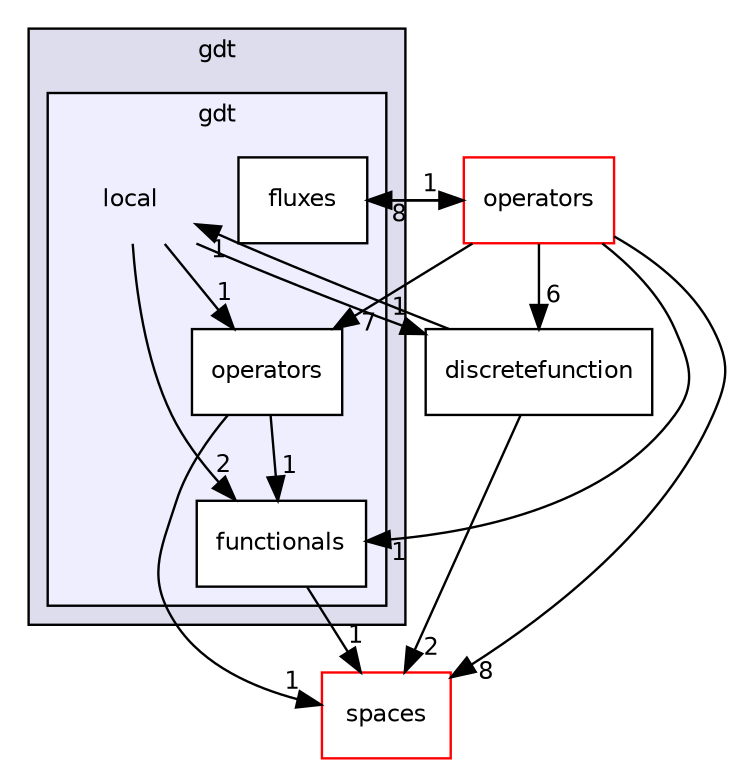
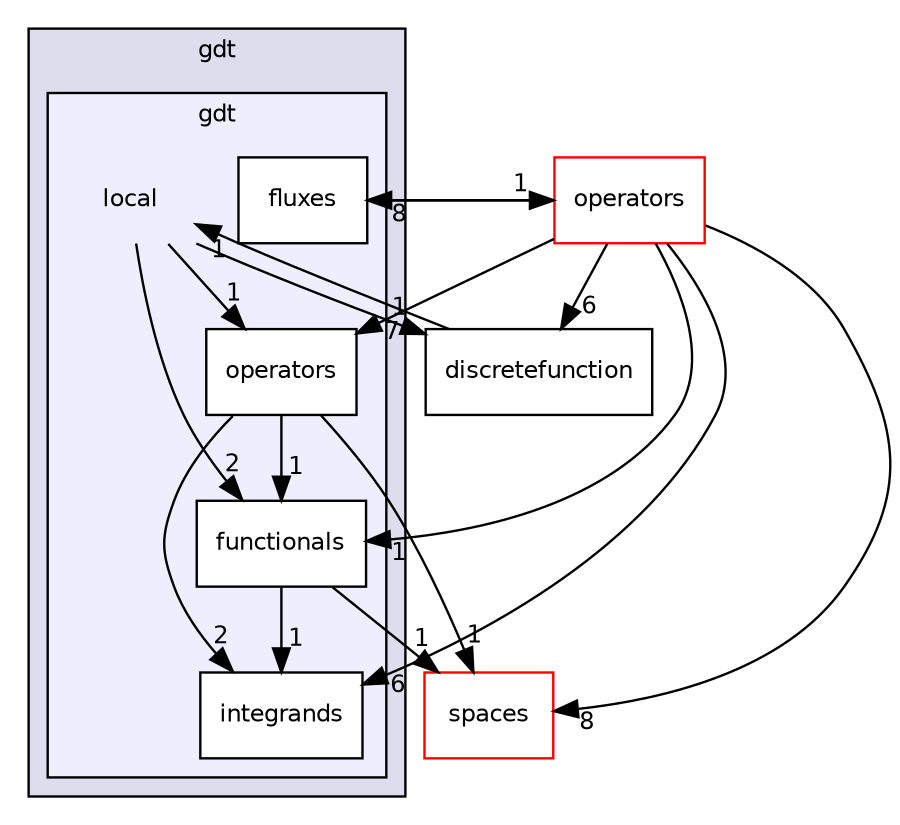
  digraph {
    compound=true
    node [fontname=Helvetica fontsize=10 shape=box color=black fillcolor=white style=filled]
    edge [headlabel=1 labeldistance=1.5 labelfontname=Helvetica labelfontsize=10]
    n1 [label=local shape=plaintext color="" fillcolor="" style=""]
    n2 [label=fluxes]
    n3 [label=functionals]
+   n4 [label=integrands]
    n5 [label=operators]
    n6 [label=discretefunction color="" fillcolor="" style=""]
    n7 [color=red label=operators]
    n8 [color=red label=spaces]
    subgraph cluster_1 {
      bgcolor="#ddddee"
      fontname=Helvetica
      fontsize=10
      label=gdt
      pencolor=black
      subgraph cluster_2 {
        bgcolor="#eeeeff"
        fontname=Helvetica
        fontsize=10
        pencolor=black
        n1
        n2
        n3
+       n4
        n5
      }
    }
    n1 -> n3 [headlabel=2]
    n1 -> n5
    n1 -> n6
    n2 -> n7
+   n3 -> n4
    n3 -> n8
    n5 -> n3
+   n5 -> n4 [headlabel=2]
    n5 -> n8
    n6 -> n1
-   n6 -> n8 [headlabel=2]
    n7 -> n2 [headlabel=8]
    n7 -> n3
+   n7 -> n4 [headlabel=6]
    n7 -> n5 [headlabel=7]
    n7 -> n6 [headlabel=6]
    n7 -> n8 [headlabel=8]
  }
